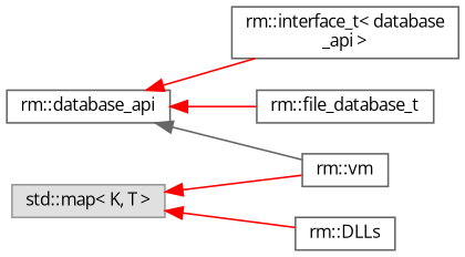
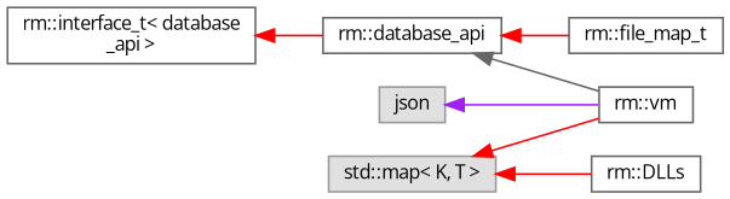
  digraph {
    fontname="Open Sans"
    rankdir=LR
    node [color=grey40 fillcolor=white fontname="Open Sans" fontsize=10 shape=box style=filled]
    edge [color=red dir=back fontname="Open Sans" fontsize=10 labelfontname=Helvetica labelfontsize=10 style=solid]
    n1 [height=0.2 label="rm::interface_t\< database\l_api \>" width=0.4]
    n2 [height=0.2 label="rm::database_api" width=0.4]
-   n3 [height=0.2 label="rm::file_database_t" width=0.4]
+   n3 [height=0.2 label="rm::file_map_t" width=0.4]
    n4 [height=0.2 label="rm::vm" width=0.4]
+   n5 [color=grey60 fillcolor="#E0E0E0" height=0.2 label=json width=0.4]
    n6 [color=grey60 fillcolor="#E0E0E0" height=0.2 label="std::map\< K, T \>" width=0.4]
    n7 [height=0.2 label="rm::DLLs" width=0.4]
-   n2 -> n1
+   n1 -> n2
    n2 -> n3
    n2 -> n4 [color=gray40]
+   n5 -> n4 [color=purple]
    n6 -> n4
    n6 -> n7
  }
